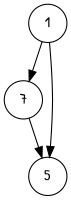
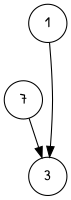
  digraph {
    fontname="Patrick Hand"
    rankdir=TB
    node [fontname="Patrick Hand" shape=circle]
    edge [fontname="Patrick Hand"]
    n1 [label=7]
    1
-   3 [label=5]
+   3
    n1 -> 3
-   1 -> n1
    1 -> 3
  }
